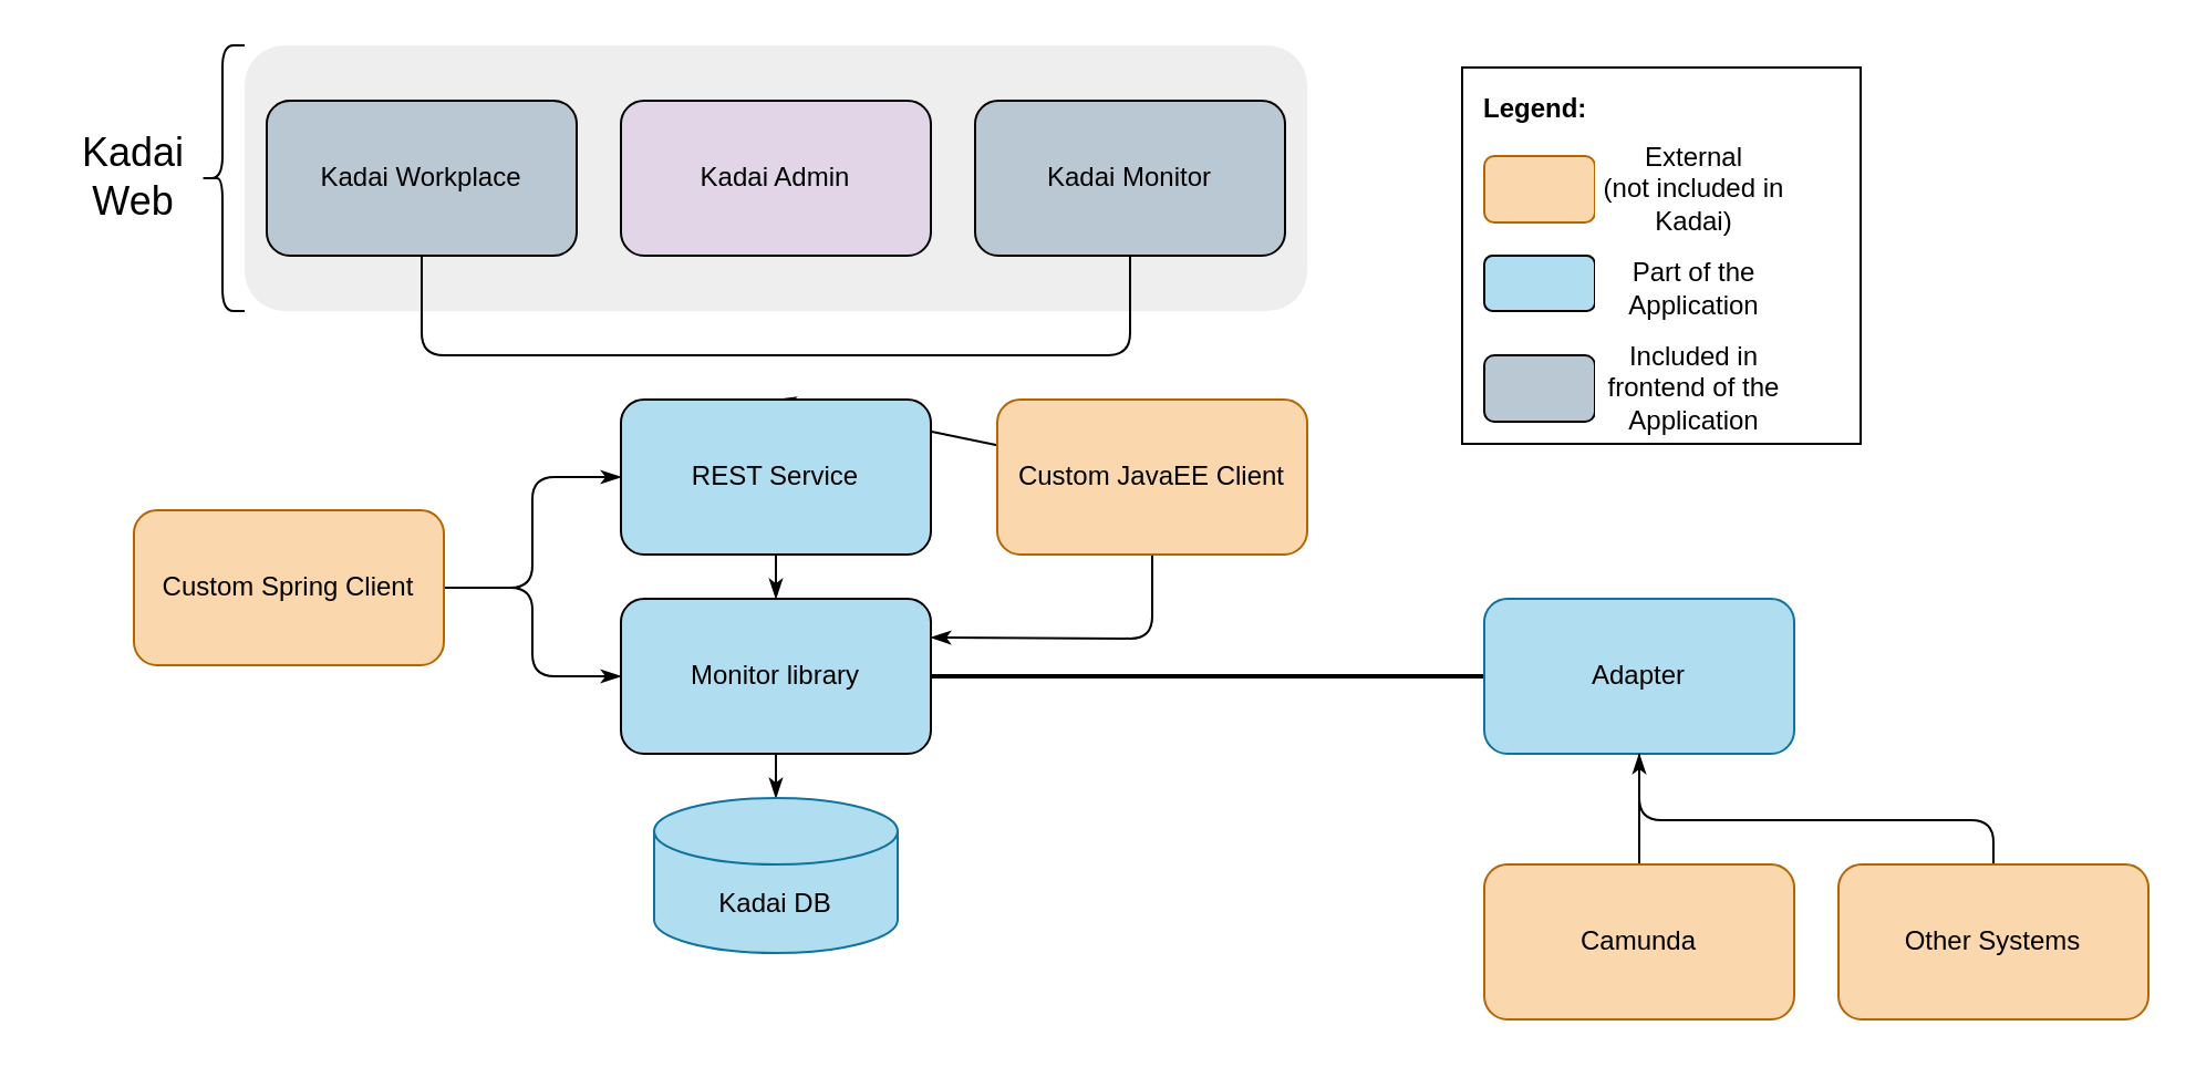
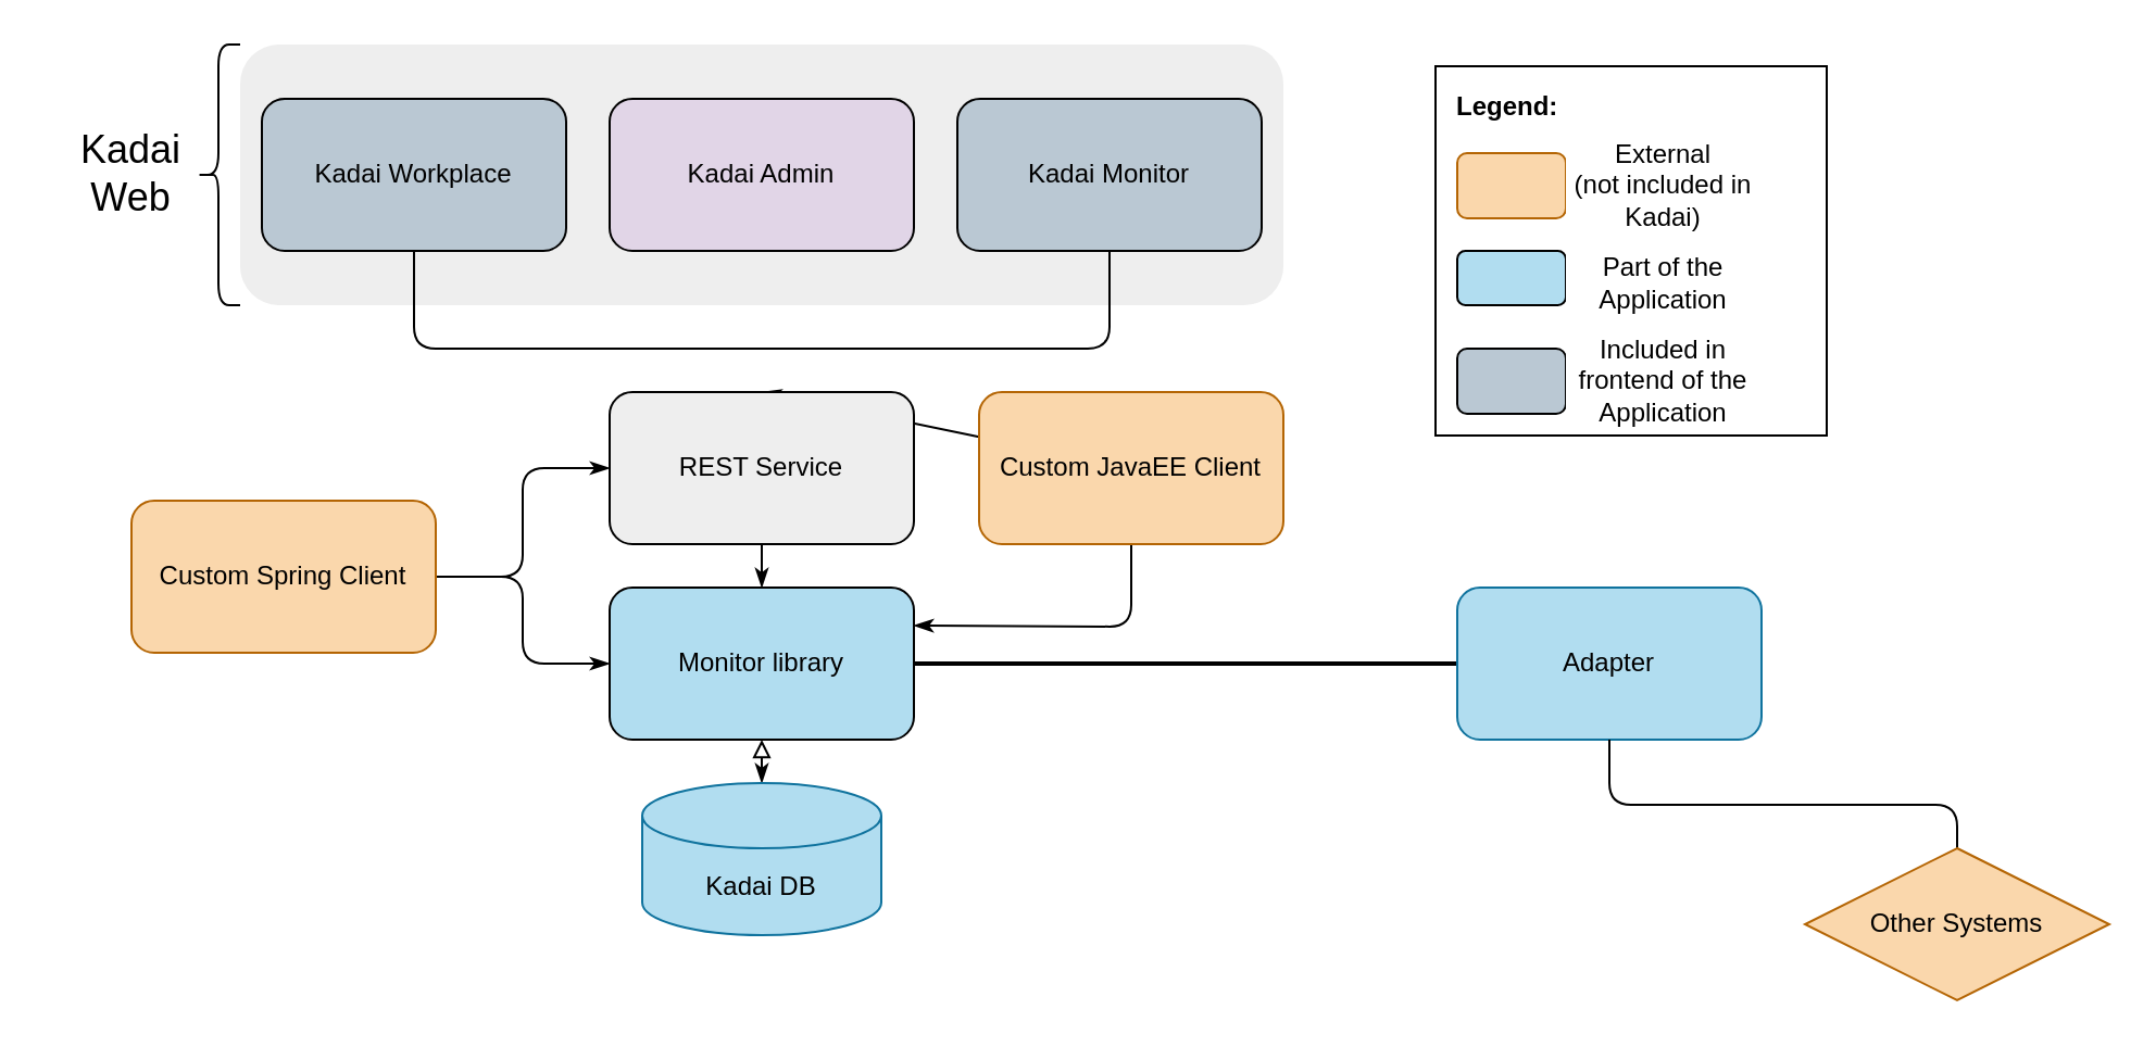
  <mxCell id="0" />
  <mxCell id="1" parent="0" />
  <mxCell id="2" value="" style="rounded=1;whiteSpace=wrap;html=1;fillColor=#eeeeee;strokeColor=none;" parent="1" vertex="1"><mxGeometry x="110" width="480" height="120" as="geometry" y="20" /></mxCell>
  <mxCell id="3" style="edgeStyle=none;html=1;exitX=0.5;exitY=0;exitDx=0;exitDy=0;entryX=0.5;entryY=1;entryDx=0;entryDy=0;endArrow=none;endFill=0;strokeColor=default;strokeWidth=1;startArrow=classicThin;startFill=1;" parent="1" source="6" target="13" edge="1"><mxGeometry relative="1" as="geometry" /></mxCell>
  <mxCell id="4" style="edgeStyle=none;html=1;exitX=1;exitY=0.5;exitDx=0;exitDy=0;fontSize=18;endArrow=none;endFill=0;strokeColor=default;strokeWidth=2;" parent="1" source="6" target="22" edge="1"><mxGeometry relative="1" as="geometry" /></mxCell>
  <mxCell id="5" style="edgeStyle=none;html=1;exitX=0;exitY=0.5;exitDx=0;exitDy=0;entryX=1;entryY=0.5;entryDx=0;entryDy=0;startArrow=classicThin;startFill=1;endArrow=none;endFill=0;" edge="1" parent="1" source="6" target="16"><mxGeometry relative="1" as="geometry"><Array as="points"><mxPoint x="240" y="305" /><mxPoint x="240" y="265" /></Array></mxGeometry></mxCell>
  <mxCell id="6" value="Monitor library" style="rounded=1;whiteSpace=wrap;html=1;fillColor=#b1ddf0;strokeColor=default;" parent="1" vertex="1"><mxGeometry x="280" y="270" width="140" height="70" as="geometry" /></mxCell>
- <mxCell id="7" style="edgeStyle=none;html=1;exitX=0.5;exitY=0;exitDx=0;exitDy=0;exitPerimeter=0;strokeColor=default;strokeWidth=1;endArrow=none;endFill=0;startArrow=classicThin;startFill=1;" parent="1" source="8" target="6" edge="1"><mxGeometry relative="1" as="geometry" /></mxCell>
+ <mxCell id="7" style="edgeStyle=none;html=1;exitX=0.5;exitY=0;exitDx=0;exitDy=0;exitPerimeter=0;strokeColor=default;strokeWidth=1;endArrow=block;endFill=0;startArrow=classicThin;startFill=1;" parent="1" source="8" target="6" edge="1"><mxGeometry relative="1" as="geometry" /></mxCell>
  <mxCell id="8" value="Kadai DB" style="shape=cylinder3;whiteSpace=wrap;html=1;boundedLbl=1;backgroundOutline=1;size=15;fillColor=#b1ddf0;strokeColor=#10739e;" parent="1" vertex="1"><mxGeometry x="295" y="360" width="110" height="70" as="geometry" /></mxCell>
  <mxCell id="9" style="edgeStyle=none;html=1;exitX=0.5;exitY=0;exitDx=0;exitDy=0;endArrow=none;endFill=0;strokeColor=default;strokeWidth=1;startArrow=classicThin;startFill=1;" parent="1" source="13" target="15" edge="1"><mxGeometry relative="1" as="geometry" /></mxCell>
  <mxCell id="10" style="edgeStyle=none;html=1;entryX=0.5;entryY=1;entryDx=0;entryDy=0;endArrow=none;endFill=0;strokeColor=default;strokeWidth=1;" parent="1" target="19" edge="1"><mxGeometry relative="1" as="geometry"><mxPoint x="350" y="160" as="sourcePoint" /><Array as="points"><mxPoint x="510" y="160" /></Array></mxGeometry></mxCell>
  <mxCell id="11" style="edgeStyle=none;html=1;endArrow=none;endFill=0;strokeColor=default;strokeWidth=1;entryX=0.5;entryY=1;entryDx=0;entryDy=0;" parent="1" target="17" edge="1"><mxGeometry relative="1" as="geometry"><mxPoint x="350" y="160" as="targetPoint" /><mxPoint x="350" y="160" as="sourcePoint" /><Array as="points"><mxPoint x="350" y="160" /><mxPoint x="190" y="160" /></Array></mxGeometry></mxCell>
  <mxCell id="12" style="edgeStyle=none;html=1;exitX=0;exitY=0.5;exitDx=0;exitDy=0;entryX=1;entryY=0.5;entryDx=0;entryDy=0;startArrow=classicThin;startFill=1;endArrow=none;endFill=0;" edge="1" parent="1" source="13" target="16"><mxGeometry relative="1" as="geometry"><Array as="points"><mxPoint x="240" y="215" /><mxPoint x="240" y="265" /></Array></mxGeometry></mxCell>
- <mxCell id="13" value="REST Service" style="rounded=1;whiteSpace=wrap;html=1;fillColor=#b1ddf0;strokeColor=default;" parent="1" vertex="1"><mxGeometry x="280" y="180" width="140" height="70" as="geometry" /></mxCell>
+ <mxCell id="13" value="REST Service" style="rounded=1;whiteSpace=wrap;html=1;fillColor=#eeeeee;strokeColor=default;" parent="1" vertex="1"><mxGeometry x="280" y="180" width="140" height="70" as="geometry" /></mxCell>
  <mxCell id="14" style="edgeStyle=none;html=1;exitX=0.5;exitY=1;exitDx=0;exitDy=0;entryX=1;entryY=0.25;entryDx=0;entryDy=0;startArrow=none;startFill=0;endArrow=classicThin;endFill=1;" edge="1" parent="1" source="15" target="6"><mxGeometry relative="1" as="geometry"><Array as="points"><mxPoint x="520" y="288" /></Array></mxGeometry></mxCell>
  <mxCell id="15" value="Custom JavaEE Client" style="rounded=1;whiteSpace=wrap;html=1;fillColor=#fad7ac;strokeColor=#b46504;" parent="1" vertex="1"><mxGeometry x="450" y="180" width="140" height="70" as="geometry" /></mxCell>
  <mxCell id="16" value="Custom Spring Client" style="rounded=1;whiteSpace=wrap;html=1;fillColor=#fad7ac;strokeColor=#b46504;" parent="1" vertex="1"><mxGeometry x="60" y="230" width="140" height="70" as="geometry" /></mxCell>
  <mxCell id="17" value="Kadai Workplace" style="rounded=1;whiteSpace=wrap;html=1;fillColor=#bac8d3;strokeColor=default;" parent="1" vertex="1"><mxGeometry y="45" width="140" height="70" as="geometry" x="120" /></mxCell>
  <mxCell id="18" value="Kadai Admin" style="rounded=1;whiteSpace=wrap;html=1;fillColor=#e1d5e7;strokeColor=default;" parent="1" vertex="1"><mxGeometry x="280" y="45" width="140" height="70" as="geometry" /></mxCell>
  <mxCell id="19" value="Kadai Monitor" style="rounded=1;whiteSpace=wrap;html=1;fillColor=#bac8d3;strokeColor=default;" parent="1" vertex="1"><mxGeometry x="440" y="45" width="140" height="70" as="geometry" /></mxCell>
  <mxCell id="20" value="&lt;font style=&quot;font-size: 18px&quot;&gt;Kadai Web&lt;/font&gt;" style="rounded=0;whiteSpace=wrap;html=1;fillColor=none;strokeColor=none;" parent="1" vertex="1"><mxGeometry x="20" y="60" width="80" height="40" as="geometry" /></mxCell>
  <mxCell id="21" value="" style="shape=curlyBracket;whiteSpace=wrap;html=1;rounded=1;fontSize=18;strokeColor=default;" parent="1" vertex="1"><mxGeometry x="90" width="20" height="120" as="geometry" y="20" /></mxCell>
  <mxCell id="22" value="Adapter" style="rounded=1;whiteSpace=wrap;html=1;fillColor=#b1ddf0;strokeColor=#10739e;" parent="1" vertex="1"><mxGeometry x="670" y="270" width="140" height="70" as="geometry" /></mxCell>
- <mxCell id="23" style="edgeStyle=none;html=1;exitX=0.5;exitY=0;exitDx=0;exitDy=0;entryX=0.5;entryY=1;entryDx=0;entryDy=0;fontSize=18;endArrow=classicThin;endFill=1;strokeColor=default;strokeWidth=1;" parent="1" source="24" target="22" edge="1"><mxGeometry relative="1" as="geometry" /></mxCell>
- <mxCell id="24" value="Camunda" style="rounded=1;whiteSpace=wrap;html=1;fillColor=#fad7ac;strokeColor=#b46504;" parent="1" vertex="1"><mxGeometry x="670" y="390" width="140" height="70" as="geometry" /></mxCell>
  <mxCell id="25" value="&lt;div&gt;&lt;b style=&quot;font-size: 12px&quot;&gt;Legend:&lt;/b&gt;&lt;/div&gt;" style="rounded=0;whiteSpace=wrap;html=1;fontSize=18;strokeColor=default;align=left;verticalAlign=top;spacingLeft=8;" parent="1" vertex="1"><mxGeometry x="660" y="30" width="180" height="170" as="geometry" /></mxCell>
  <mxCell id="26" value="" style="rounded=1;whiteSpace=wrap;html=1;fillColor=#fad7ac;strokeColor=#b46504;" parent="1" vertex="1"><mxGeometry x="670" y="70" width="50" height="30" as="geometry" /></mxCell>
  <mxCell id="27" value="External&lt;br&gt;(not included in Kadai)" style="rounded=0;whiteSpace=wrap;html=1;fontSize=12;strokeColor=none;" parent="1" vertex="1"><mxGeometry x="720" y="70" width="90" height="30" as="geometry" /></mxCell>
  <mxCell id="28" value="" style="rounded=1;whiteSpace=wrap;html=1;fillColor=#b1ddf0;strokeColor=default;" parent="1" vertex="1"><mxGeometry x="670" y="115" width="50" height="25" as="geometry" /></mxCell>
  <mxCell id="29" value="Part of the Application" style="rounded=0;whiteSpace=wrap;html=1;fontSize=12;strokeColor=none;" parent="1" vertex="1"><mxGeometry x="720" y="115" width="90" height="30" as="geometry" /></mxCell>
  <mxCell id="30" value="" style="rounded=1;whiteSpace=wrap;html=1;fillColor=#bac8d3;strokeColor=default;" parent="1" vertex="1"><mxGeometry x="670" y="160" width="50" height="30" as="geometry" /></mxCell>
  <mxCell id="31" value="Included in frontend of the Application" style="rounded=0;whiteSpace=wrap;html=1;fontSize=12;strokeColor=none;" parent="1" vertex="1"><mxGeometry x="720" y="160" width="90" height="30" as="geometry" /></mxCell>
  <mxCell id="32" style="edgeStyle=none;html=1;exitX=0.5;exitY=0;exitDx=0;exitDy=0;startArrow=none;startFill=0;endArrow=none;endFill=0;" edge="1" parent="1" source="33"><mxGeometry relative="1" as="geometry"><mxPoint x="740" y="340" as="targetPoint" /><Array as="points"><mxPoint x="900" y="370" /><mxPoint x="740" y="370" /></Array></mxGeometry></mxCell>
- <mxCell id="33" value="Other Systems" style="rounded=1;whiteSpace=wrap;html=1;fillColor=#fad7ac;strokeColor=#b46504;" vertex="1" parent="1"><mxGeometry x="830" y="390" width="140" height="70" as="geometry" /></mxCell>
+ <mxCell id="33" value="Other Systems" style="rhombus;whiteSpace=wrap;html=1;fillColor=#fad7ac;strokeColor=#b46504;" vertex="1" parent="1"><mxGeometry x="830" y="390" width="140" height="70" as="geometry" /></mxCell>
